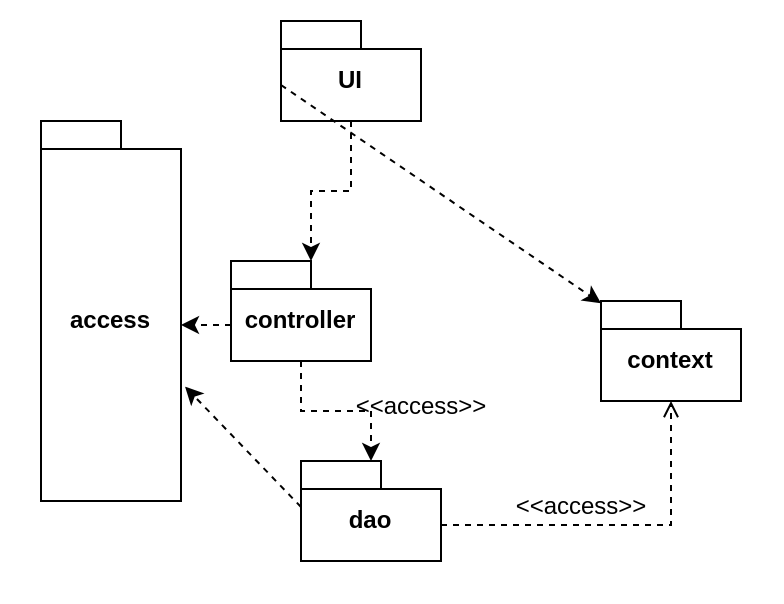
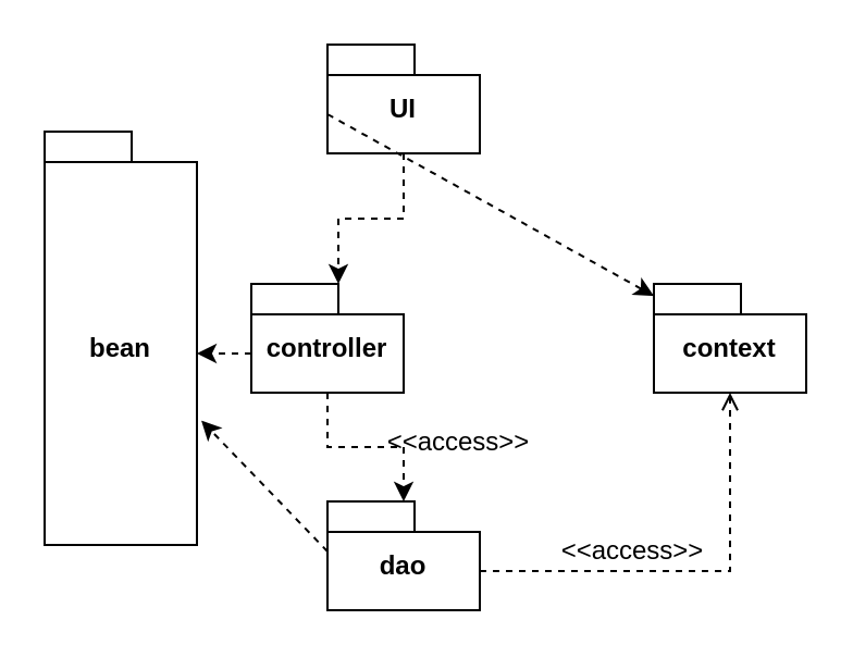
  <mxCell id="0" />
  <mxCell id="1" parent="0" />
- <mxCell id="2" value="access" style="shape=folder;fontStyle=1;spacingTop=10;tabWidth=40;tabHeight=14;tabPosition=left;html=1;whiteSpace=wrap;" parent="1" vertex="1"><mxGeometry x="20" y="60" width="70" height="190" as="geometry" /></mxCell>
+ <mxCell id="2" value="bean" style="shape=folder;fontStyle=1;spacingTop=10;tabWidth=40;tabHeight=14;tabPosition=left;html=1;whiteSpace=wrap;" parent="1" vertex="1"><mxGeometry x="20" y="60" width="70" height="190" as="geometry" /></mxCell>
  <mxCell id="3" style="edgeStyle=orthogonalEdgeStyle;rounded=0;orthogonalLoop=1;jettySize=auto;html=1;exitX=0.5;exitY=1;exitDx=0;exitDy=0;exitPerimeter=0;entryX=0;entryY=0;entryDx=40;entryDy=0;entryPerimeter=0;dashed=1;" edge="1" parent="1" source="4" target="6"><mxGeometry relative="1" as="geometry" /></mxCell>
- <mxCell id="4" value="UI" style="shape=folder;fontStyle=1;spacingTop=10;tabWidth=40;tabHeight=14;tabPosition=left;html=1;whiteSpace=wrap;" parent="1" vertex="1"><mxGeometry x="140" y="10" width="70" height="50" as="geometry" /></mxCell>
+ <mxCell id="4" value="UI" style="shape=folder;fontStyle=1;spacingTop=10;tabWidth=40;tabHeight=14;tabPosition=left;html=1;whiteSpace=wrap;" parent="1" vertex="1"><mxGeometry x="150" y="20" width="70" height="50" as="geometry" /></mxCell>
  <mxCell id="5" style="edgeStyle=orthogonalEdgeStyle;rounded=0;orthogonalLoop=1;jettySize=auto;html=1;exitX=0.5;exitY=1;exitDx=0;exitDy=0;exitPerimeter=0;dashed=1;" edge="1" parent="1" source="6" target="8"><mxGeometry relative="1" as="geometry" /></mxCell>
  <mxCell id="6" value="controller" style="shape=folder;fontStyle=1;spacingTop=10;tabWidth=40;tabHeight=14;tabPosition=left;html=1;whiteSpace=wrap;" parent="1" vertex="1"><mxGeometry x="115" y="130" width="70" height="50" as="geometry" /></mxCell>
  <mxCell id="7" style="edgeStyle=orthogonalEdgeStyle;rounded=0;orthogonalLoop=1;jettySize=auto;html=1;exitX=0;exitY=0;exitDx=70;exitDy=32;exitPerimeter=0;entryX=0.5;entryY=1;entryDx=0;entryDy=0;entryPerimeter=0;dashed=1;endArrow=open;" edge="1" parent="1" source="8" target="9"><mxGeometry relative="1" as="geometry" /></mxCell>
  <mxCell id="8" value="dao" style="shape=folder;fontStyle=1;spacingTop=10;tabWidth=40;tabHeight=14;tabPosition=left;html=1;whiteSpace=wrap;" parent="1" vertex="1"><mxGeometry x="150" y="230" width="70" height="50" as="geometry" /></mxCell>
- <mxCell id="9" value="context" style="shape=folder;fontStyle=1;spacingTop=10;tabWidth=40;tabHeight=14;tabPosition=left;html=1;whiteSpace=wrap;" parent="1" vertex="1"><mxGeometry x="300" y="150" width="70" height="50" as="geometry" /></mxCell>
+ <mxCell id="9" value="context" style="shape=folder;fontStyle=1;spacingTop=10;tabWidth=40;tabHeight=14;tabPosition=left;html=1;whiteSpace=wrap;" parent="1" vertex="1"><mxGeometry x="300" y="130" width="70" height="50" as="geometry" /></mxCell>
  <mxCell id="10" value="&amp;lt;&amp;lt;access&amp;gt;&amp;gt;" style="text;html=1;align=center;verticalAlign=middle;resizable=0;points=[];autosize=1;strokeColor=none;fillColor=none;" vertex="1" parent="1"><mxGeometry x="165" y="188" width="90" height="30" as="geometry" /></mxCell>
  <mxCell id="11" value="&amp;lt;&amp;lt;access&amp;gt;&amp;gt;" style="text;html=1;align=center;verticalAlign=middle;resizable=0;points=[];autosize=1;strokeColor=none;fillColor=none;" vertex="1" parent="1"><mxGeometry x="245" y="238" width="90" height="30" as="geometry" /></mxCell>
  <mxCell id="12" value="" style="endArrow=classic;html=1;rounded=0;dashed=1;exitX=0;exitY=0;exitDx=0;exitDy=32;exitPerimeter=0;" edge="1" parent="1" source="4" target="9"><mxGeometry width="50" height="50" relative="1" as="geometry"><mxPoint x="100" y="140" as="sourcePoint" /><mxPoint x="150" y="90" as="targetPoint" /></mxGeometry></mxCell>
  <mxCell id="13" value="" style="endArrow=classic;html=1;rounded=0;dashed=1;exitX=0;exitY=0;exitDx=0;exitDy=23;exitPerimeter=0;entryX=1.029;entryY=0.699;entryDx=0;entryDy=0;entryPerimeter=0;" edge="1" parent="1" source="8" target="2"><mxGeometry width="50" height="50" relative="1" as="geometry"><mxPoint x="160" y="62" as="sourcePoint" /><mxPoint x="98" y="136" as="targetPoint" /></mxGeometry></mxCell>
  <mxCell id="14" value="" style="endArrow=classic;html=1;rounded=0;dashed=1;exitX=0;exitY=0;exitDx=0;exitDy=32;exitPerimeter=0;entryX=0;entryY=0;entryDx=70;entryDy=102;entryPerimeter=0;" edge="1" parent="1" source="6" target="2"><mxGeometry width="50" height="50" relative="1" as="geometry"><mxPoint x="170" y="72" as="sourcePoint" /><mxPoint x="108" y="146" as="targetPoint" /></mxGeometry></mxCell>
